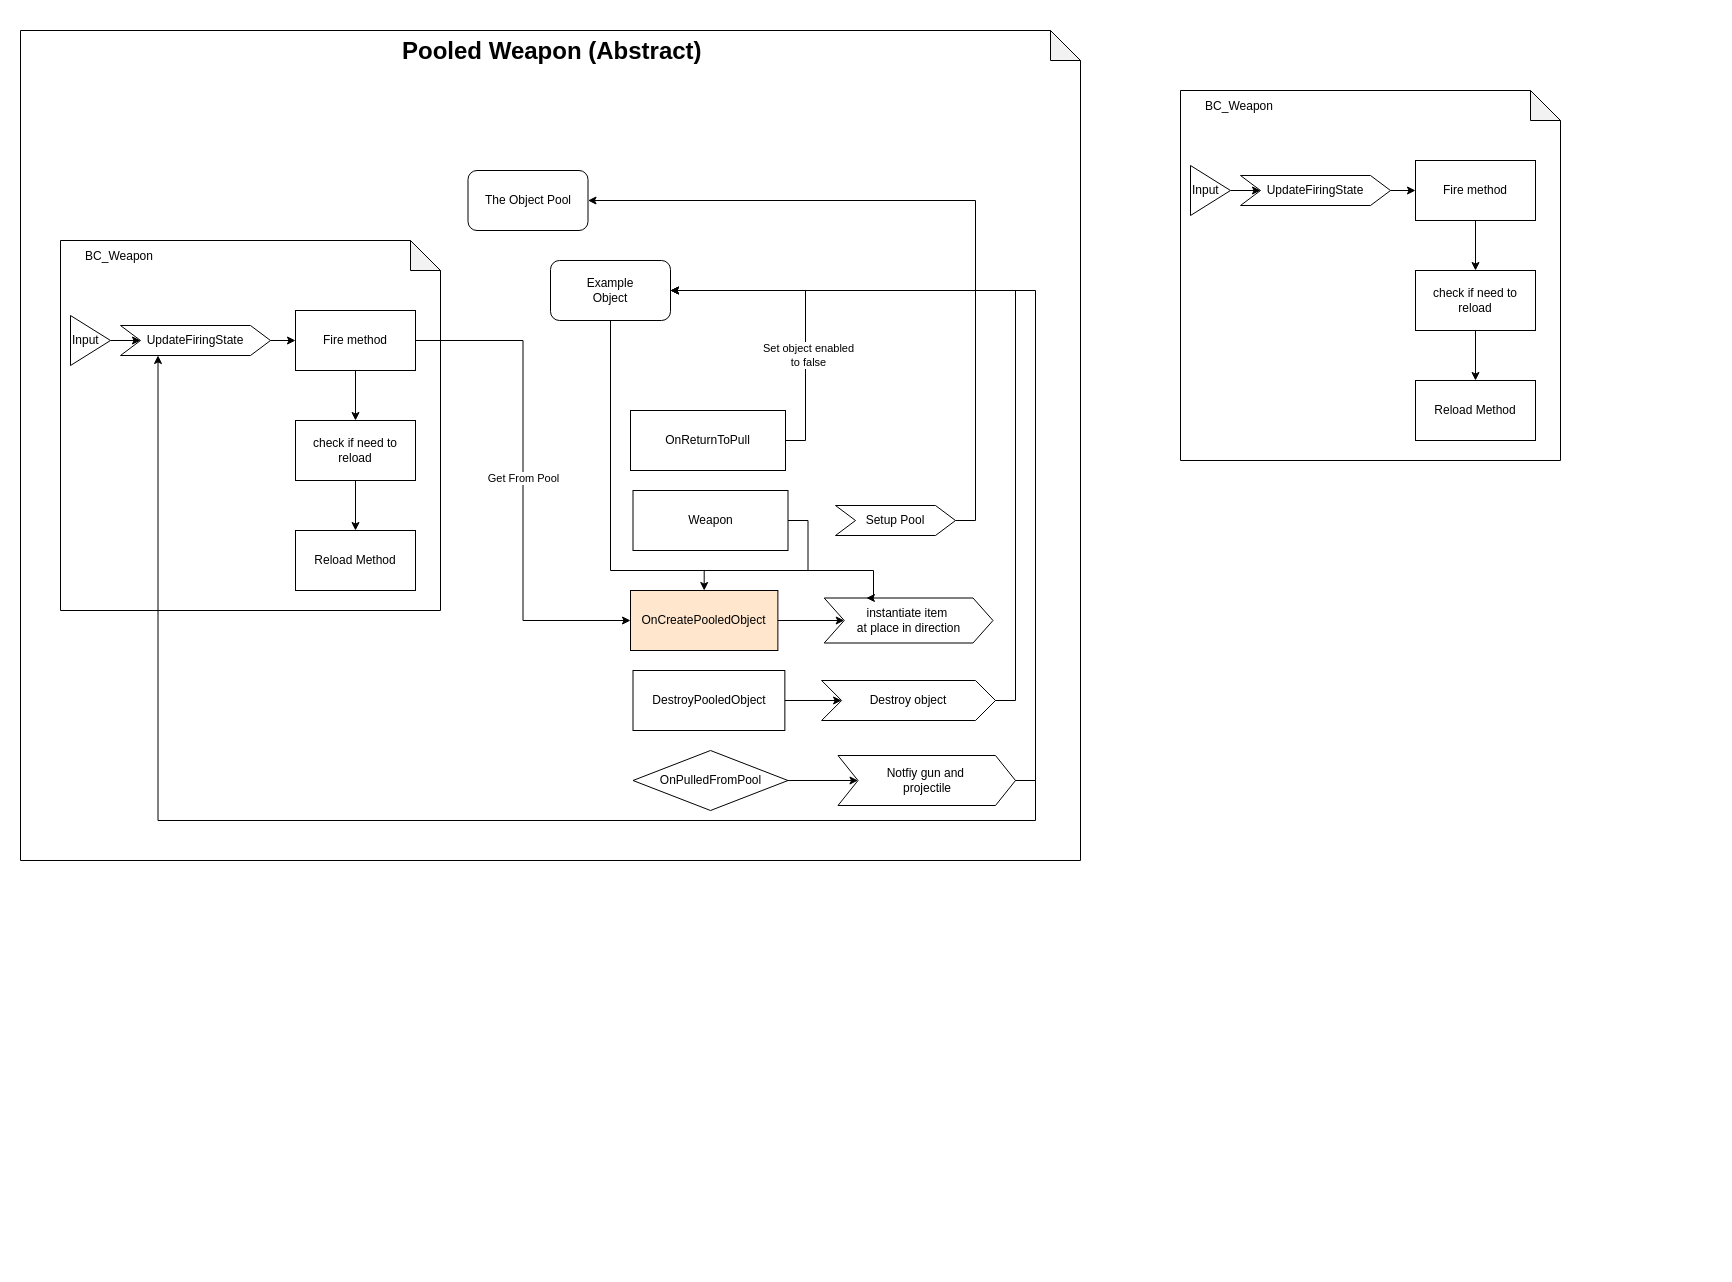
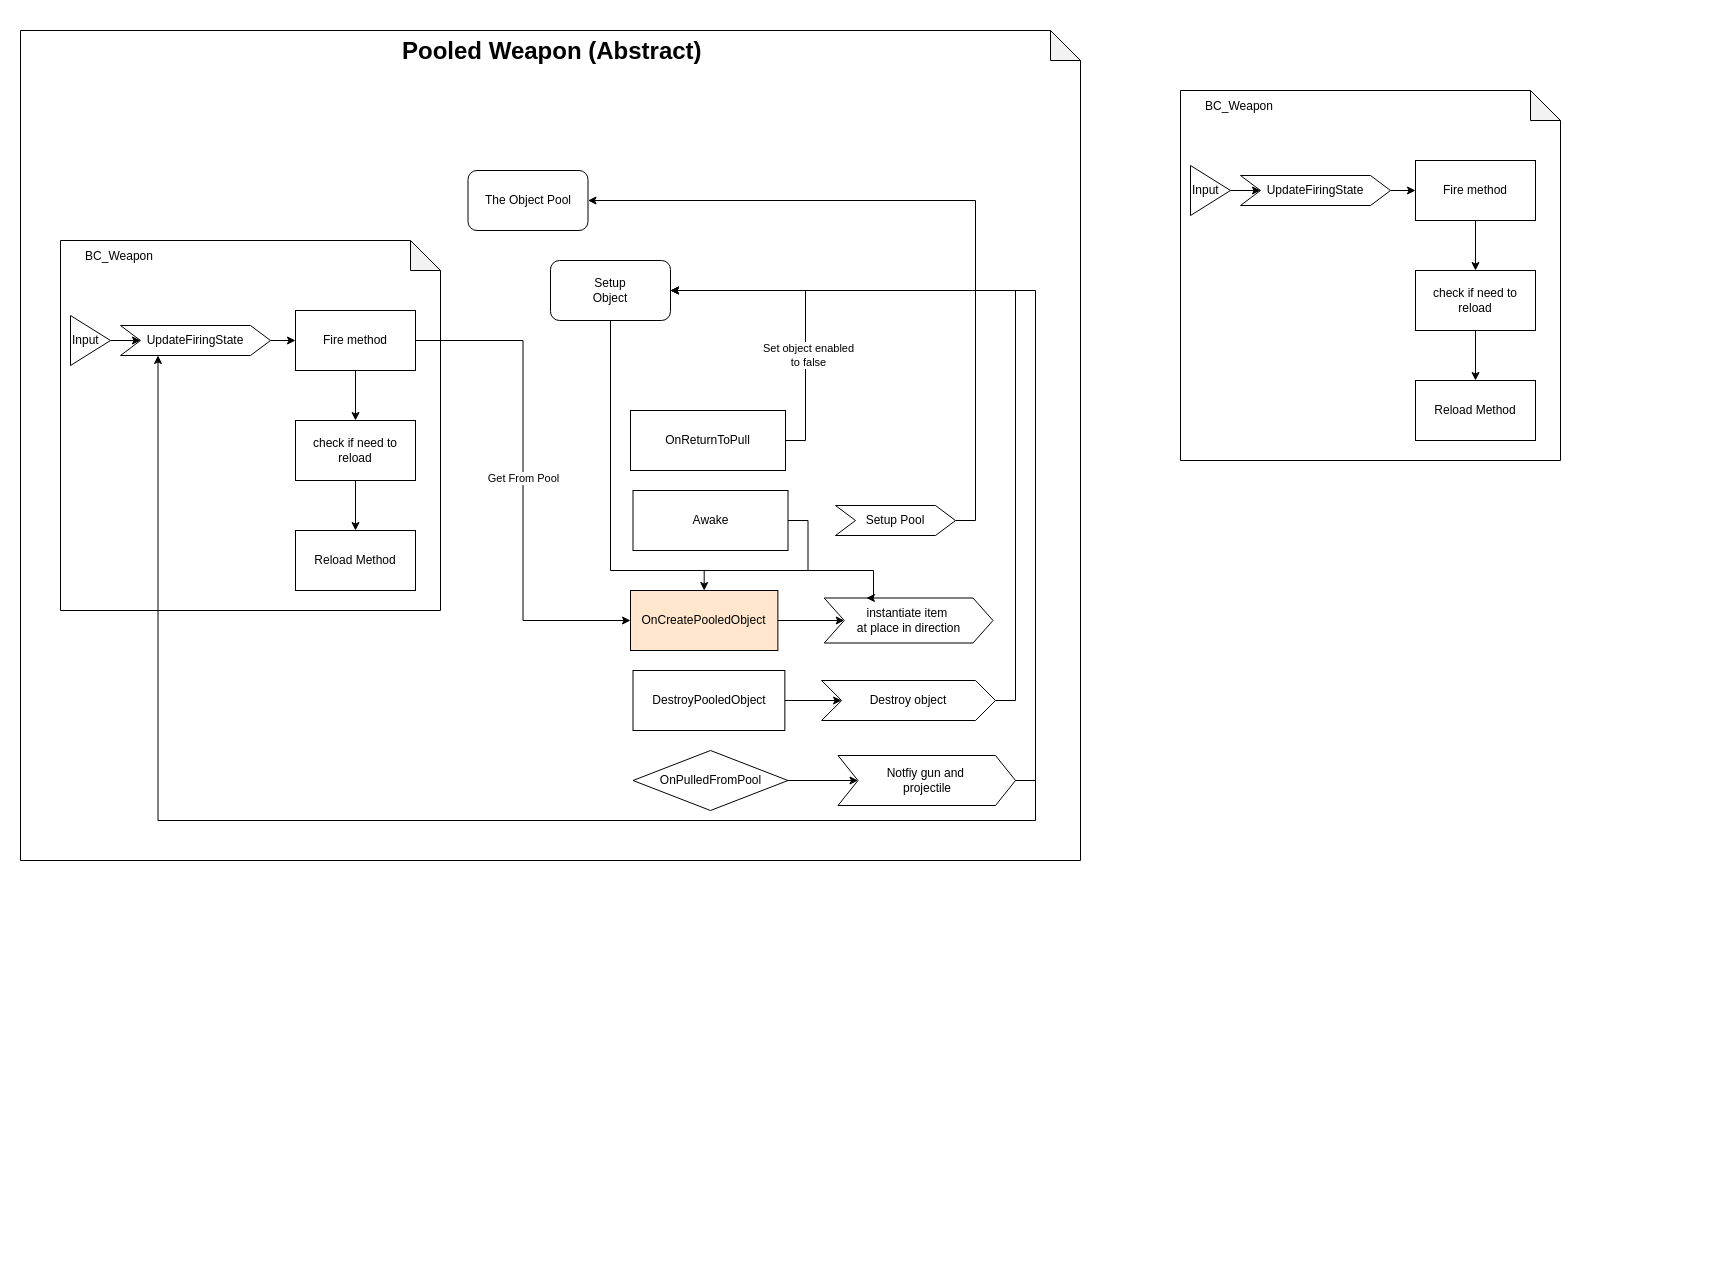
  <mxCell id="0" />
  <mxCell id="1" parent="0" />
  <mxCell id="2" value="" style="group" vertex="1" connectable="0" parent="1"><mxGeometry x="400" y="30" width="1310" height="1230" as="geometry" /></mxCell>
  <mxCell id="3" value="" style="shape=note;whiteSpace=wrap;html=1;backgroundOutline=1;darkOpacity=0.05;" vertex="1" parent="2"><mxGeometry x="-380" width="1060" height="830" as="geometry" /></mxCell>
  <mxCell id="4" value="&lt;h1 style=&quot;margin-top: 0px;&quot;&gt;Pooled Weapon (Abstract)&lt;/h1&gt;" style="text;html=1;whiteSpace=wrap;overflow=hidden;rounded=0;" vertex="1" parent="2"><mxGeometry width="380" height="120" as="geometry" /></mxCell>
  <mxCell id="5" style="edgeStyle=orthogonalEdgeStyle;rounded=0;orthogonalLoop=1;jettySize=auto;html=1;exitX=1;exitY=0.5;exitDx=0;exitDy=0;entryX=1;entryY=0.5;entryDx=0;entryDy=0;" edge="1" parent="2" source="7" target="10"><mxGeometry relative="1" as="geometry" /></mxCell>
  <mxCell id="6" value="Set object enabled&lt;div&gt;to false&lt;/div&gt;" style="edgeLabel;html=1;align=center;verticalAlign=middle;resizable=0;points=[];" vertex="1" connectable="0" parent="5"><mxGeometry x="-0.312" y="-2" relative="1" as="geometry"><mxPoint y="-1" as="offset" /></mxGeometry></mxCell>
  <mxCell id="7" value="OnReturnToPull" style="rounded=0;whiteSpace=wrap;html=1;" vertex="1" parent="2"><mxGeometry x="230" y="380" width="155" height="60" as="geometry" /></mxCell>
  <mxCell id="8" value="" style="group" vertex="1" connectable="0" parent="2"><mxGeometry x="67.5" y="140" width="202.5" height="150" as="geometry" /></mxCell>
  <mxCell id="9" value="The Object Pool" style="rounded=1;whiteSpace=wrap;html=1;" vertex="1" parent="8"><mxGeometry width="120" height="60" as="geometry" /></mxCell>
- <mxCell id="10" value="Example&lt;div&gt;Object&lt;/div&gt;" style="rounded=1;whiteSpace=wrap;html=1;" vertex="1" parent="8"><mxGeometry x="82.5" y="90" width="120" height="60" as="geometry" /></mxCell>
+ <mxCell id="10" value="Setup&lt;div&gt;Object&lt;/div&gt;" style="rounded=1;whiteSpace=wrap;html=1;" vertex="1" parent="8"><mxGeometry x="82.5" y="90" width="120" height="60" as="geometry" /></mxCell>
  <mxCell id="11" style="edgeStyle=orthogonalEdgeStyle;rounded=0;orthogonalLoop=1;jettySize=auto;html=1;exitX=1;exitY=0.5;exitDx=0;exitDy=0;entryX=1;entryY=0.5;entryDx=0;entryDy=0;" edge="1" parent="2" source="26" target="9"><mxGeometry relative="1" as="geometry" /></mxCell>
  <mxCell id="12" value="" style="group" vertex="1" connectable="0" parent="2"><mxGeometry x="232.5" y="720" width="382.5" height="60" as="geometry" /></mxCell>
  <mxCell id="13" value="OnPulledFromPool" style="rhombus;whiteSpace=wrap;html=1;" vertex="1" parent="12"><mxGeometry width="155" height="60" as="geometry" /></mxCell>
  <mxCell id="14" value="Notfiy gun and&amp;nbsp;&lt;div&gt;projectile&lt;/div&gt;" style="shape=step;perimeter=stepPerimeter;whiteSpace=wrap;html=1;fixedSize=1;" vertex="1" parent="12"><mxGeometry x="205" y="5" width="177.5" height="50" as="geometry" /></mxCell>
  <mxCell id="15" style="edgeStyle=orthogonalEdgeStyle;rounded=0;orthogonalLoop=1;jettySize=auto;html=1;exitX=1;exitY=0.5;exitDx=0;exitDy=0;entryX=0;entryY=0.5;entryDx=0;entryDy=0;" edge="1" parent="12" source="13" target="14"><mxGeometry relative="1" as="geometry" /></mxCell>
  <mxCell id="16" value="" style="group" vertex="1" connectable="0" parent="2"><mxGeometry x="232.5" y="640" width="362.5" height="60" as="geometry" /></mxCell>
  <mxCell id="17" value="DestroyPooledObject" style="rounded=0;whiteSpace=wrap;html=1;" vertex="1" parent="16"><mxGeometry width="151.858" height="60" as="geometry" /></mxCell>
  <mxCell id="18" value="Destroy object" style="shape=step;perimeter=stepPerimeter;whiteSpace=wrap;html=1;fixedSize=1;" vertex="1" parent="16"><mxGeometry x="188.598" y="10" width="173.902" height="40" as="geometry" /></mxCell>
  <mxCell id="19" style="edgeStyle=orthogonalEdgeStyle;rounded=0;orthogonalLoop=1;jettySize=auto;html=1;exitX=1;exitY=0.5;exitDx=0;exitDy=0;entryX=0;entryY=0.5;entryDx=0;entryDy=0;" edge="1" parent="16" source="17" target="18"><mxGeometry relative="1" as="geometry" /></mxCell>
  <mxCell id="20" value="" style="group" vertex="1" connectable="0" parent="2"><mxGeometry x="230" y="560" width="362.5" height="60" as="geometry" /></mxCell>
  <mxCell id="21" value="OnCreatePooledObject" style="rounded=0;whiteSpace=wrap;html=1;fillColor=#ffe6cc;" vertex="1" parent="20"><mxGeometry width="147.377" height="60" as="geometry" /></mxCell>
  <mxCell id="22" value="instantiate item&amp;nbsp;&lt;div&gt;at place in direction&lt;/div&gt;" style="shape=step;perimeter=stepPerimeter;whiteSpace=wrap;html=1;fixedSize=1;" vertex="1" parent="20"><mxGeometry x="193.73" y="7.5" width="168.77" height="45" as="geometry" /></mxCell>
  <mxCell id="23" style="edgeStyle=orthogonalEdgeStyle;rounded=0;orthogonalLoop=1;jettySize=auto;html=1;exitX=1;exitY=0.5;exitDx=0;exitDy=0;entryX=0;entryY=0.5;entryDx=0;entryDy=0;" edge="1" parent="20" source="21" target="22"><mxGeometry relative="1" as="geometry" /></mxCell>
  <mxCell id="24" value="" style="group" vertex="1" connectable="0" parent="2"><mxGeometry x="232.5" y="460" width="322.5" height="60" as="geometry" /></mxCell>
- <mxCell id="25" value="Weapon" style="rounded=0;whiteSpace=wrap;html=1;" vertex="1" parent="24"><mxGeometry width="155" height="60" as="geometry" /></mxCell>
+ <mxCell id="25" value="Awake" style="rounded=0;whiteSpace=wrap;html=1;" vertex="1" parent="24"><mxGeometry width="155" height="60" as="geometry" /></mxCell>
  <mxCell id="26" value="Setup Pool" style="shape=step;perimeter=stepPerimeter;whiteSpace=wrap;html=1;fixedSize=1;" vertex="1" parent="24"><mxGeometry x="202.5" y="15" width="120" height="30" as="geometry" /></mxCell>
  <mxCell id="27" style="edgeStyle=orthogonalEdgeStyle;rounded=0;orthogonalLoop=1;jettySize=auto;html=1;exitX=1;exitY=0.5;exitDx=0;exitDy=0;" edge="1" parent="24" source="25" target="21"><mxGeometry relative="1" as="geometry" /></mxCell>
  <mxCell id="28" style="edgeStyle=orthogonalEdgeStyle;rounded=0;orthogonalLoop=1;jettySize=auto;html=1;exitX=0.5;exitY=1;exitDx=0;exitDy=0;entryX=0.25;entryY=0;entryDx=0;entryDy=0;" edge="1" parent="2" source="10" target="22"><mxGeometry relative="1" as="geometry"><Array as="points"><mxPoint x="210" y="540" /><mxPoint x="473" y="540" /><mxPoint x="473" y="568" /></Array></mxGeometry></mxCell>
  <mxCell id="29" style="edgeStyle=orthogonalEdgeStyle;rounded=0;orthogonalLoop=1;jettySize=auto;html=1;exitX=1;exitY=0.5;exitDx=0;exitDy=0;entryX=1;entryY=0.5;entryDx=0;entryDy=0;" edge="1" parent="2" source="18" target="10"><mxGeometry relative="1" as="geometry" /></mxCell>
  <mxCell id="30" style="edgeStyle=orthogonalEdgeStyle;rounded=0;orthogonalLoop=1;jettySize=auto;html=1;exitX=1;exitY=0.5;exitDx=0;exitDy=0;entryX=1;entryY=0.5;entryDx=0;entryDy=0;" edge="1" parent="2" source="14" target="10"><mxGeometry relative="1" as="geometry" /></mxCell>
  <mxCell id="31" value="" style="group" vertex="1" connectable="0" parent="2"><mxGeometry x="-340" y="140" width="530" height="530" as="geometry" /></mxCell>
  <mxCell id="32" value="" style="group" vertex="1" connectable="0" parent="31"><mxGeometry y="70" width="380" height="370" as="geometry" /></mxCell>
  <mxCell id="33" value="" style="shape=note;whiteSpace=wrap;html=1;backgroundOutline=1;darkOpacity=0.05;" vertex="1" parent="32"><mxGeometry width="380" height="370" as="geometry" /></mxCell>
  <mxCell id="34" value="" style="group" vertex="1" connectable="0" parent="32"><mxGeometry width="380" height="370" as="geometry" /></mxCell>
  <mxCell id="35" value="BC_Weapon" style="text;html=1;align=center;verticalAlign=middle;whiteSpace=wrap;rounded=0;" vertex="1" parent="34"><mxGeometry width="117.931" height="31.714" as="geometry" /></mxCell>
  <mxCell id="36" value="UpdateFiringState" style="shape=step;perimeter=stepPerimeter;whiteSpace=wrap;html=1;fixedSize=1;align=center;" vertex="1" parent="34"><mxGeometry x="60" y="85" width="150" height="30" as="geometry" /></mxCell>
  <mxCell id="37" style="edgeStyle=orthogonalEdgeStyle;rounded=0;orthogonalLoop=1;jettySize=auto;html=1;exitX=1;exitY=0.5;exitDx=0;exitDy=0;entryX=0;entryY=0.5;entryDx=0;entryDy=0;" edge="1" parent="32" source="38" target="36"><mxGeometry relative="1" as="geometry" /></mxCell>
  <mxCell id="38" value="Input" style="triangle;whiteSpace=wrap;html=1;align=left;" vertex="1" parent="32"><mxGeometry x="10" y="75" width="40" height="50" as="geometry" /></mxCell>
  <mxCell id="39" style="edgeStyle=orthogonalEdgeStyle;rounded=0;orthogonalLoop=1;jettySize=auto;html=1;exitX=0.5;exitY=1;exitDx=0;exitDy=0;entryX=0.5;entryY=0;entryDx=0;entryDy=0;" edge="1" parent="32" source="40" target="43"><mxGeometry relative="1" as="geometry" /></mxCell>
  <mxCell id="40" value="Fire method" style="rounded=0;whiteSpace=wrap;html=1;" vertex="1" parent="32"><mxGeometry x="235" y="70" width="120" height="60" as="geometry" /></mxCell>
  <mxCell id="41" value="Reload Method" style="rounded=0;whiteSpace=wrap;html=1;" vertex="1" parent="32"><mxGeometry x="235" y="290" width="120" height="60" as="geometry" /></mxCell>
  <mxCell id="42" style="edgeStyle=orthogonalEdgeStyle;rounded=0;orthogonalLoop=1;jettySize=auto;html=1;exitX=0.5;exitY=1;exitDx=0;exitDy=0;" edge="1" parent="32" source="43" target="41"><mxGeometry relative="1" as="geometry" /></mxCell>
  <mxCell id="43" value="check if need to reload" style="rounded=0;whiteSpace=wrap;html=1;" vertex="1" parent="32"><mxGeometry x="235" y="180" width="120" height="60" as="geometry" /></mxCell>
  <mxCell id="44" style="edgeStyle=orthogonalEdgeStyle;rounded=0;orthogonalLoop=1;jettySize=auto;html=1;exitX=1;exitY=0.5;exitDx=0;exitDy=0;entryX=0;entryY=0.5;entryDx=0;entryDy=0;" edge="1" parent="32" source="36" target="40"><mxGeometry relative="1" as="geometry" /></mxCell>
  <mxCell id="45" style="edgeStyle=orthogonalEdgeStyle;rounded=0;orthogonalLoop=1;jettySize=auto;html=1;exitX=1;exitY=0.5;exitDx=0;exitDy=0;entryX=0;entryY=0.5;entryDx=0;entryDy=0;" edge="1" parent="2" source="40" target="21"><mxGeometry relative="1" as="geometry" /></mxCell>
  <mxCell id="46" value="Get From Pool" style="edgeLabel;html=1;align=center;verticalAlign=middle;resizable=0;points=[];" vertex="1" connectable="0" parent="45"><mxGeometry x="-0.011" relative="1" as="geometry"><mxPoint as="offset" /></mxGeometry></mxCell>
  <mxCell id="47" style="edgeStyle=orthogonalEdgeStyle;rounded=0;orthogonalLoop=1;jettySize=auto;html=1;exitX=1;exitY=0.5;exitDx=0;exitDy=0;entryX=0.25;entryY=1;entryDx=0;entryDy=0;" edge="1" parent="2" source="14" target="36"><mxGeometry relative="1" as="geometry"><Array as="points"><mxPoint x="635" y="750" /><mxPoint x="635" y="790" /><mxPoint x="-242" y="790" /></Array></mxGeometry></mxCell>
  <mxCell id="48" value="" style="group" vertex="1" connectable="0" parent="2"><mxGeometry x="780" y="-10" width="530" height="530" as="geometry" /></mxCell>
  <mxCell id="49" value="" style="group" vertex="1" connectable="0" parent="48"><mxGeometry y="70" width="380" height="370" as="geometry" /></mxCell>
  <mxCell id="50" value="" style="shape=note;whiteSpace=wrap;html=1;backgroundOutline=1;darkOpacity=0.05;" vertex="1" parent="49"><mxGeometry width="380" height="370" as="geometry" /></mxCell>
  <mxCell id="51" value="" style="group" vertex="1" connectable="0" parent="49"><mxGeometry width="380" height="370" as="geometry" /></mxCell>
  <mxCell id="52" value="BC_Weapon" style="text;html=1;align=center;verticalAlign=middle;whiteSpace=wrap;rounded=0;" vertex="1" parent="51"><mxGeometry width="117.931" height="31.714" as="geometry" /></mxCell>
  <mxCell id="53" value="UpdateFiringState" style="shape=step;perimeter=stepPerimeter;whiteSpace=wrap;html=1;fixedSize=1;align=center;" vertex="1" parent="51"><mxGeometry x="60" y="85" width="150" height="30" as="geometry" /></mxCell>
  <mxCell id="54" style="edgeStyle=orthogonalEdgeStyle;rounded=0;orthogonalLoop=1;jettySize=auto;html=1;exitX=1;exitY=0.5;exitDx=0;exitDy=0;entryX=0;entryY=0.5;entryDx=0;entryDy=0;" edge="1" parent="49" source="55" target="53"><mxGeometry relative="1" as="geometry" /></mxCell>
  <mxCell id="55" value="Input" style="triangle;whiteSpace=wrap;html=1;align=left;" vertex="1" parent="49"><mxGeometry x="10" y="75" width="40" height="50" as="geometry" /></mxCell>
  <mxCell id="56" style="edgeStyle=orthogonalEdgeStyle;rounded=0;orthogonalLoop=1;jettySize=auto;html=1;exitX=0.5;exitY=1;exitDx=0;exitDy=0;entryX=0.5;entryY=0;entryDx=0;entryDy=0;" edge="1" parent="49" source="57" target="60"><mxGeometry relative="1" as="geometry" /></mxCell>
  <mxCell id="57" value="Fire method" style="rounded=0;whiteSpace=wrap;html=1;" vertex="1" parent="49"><mxGeometry x="235" y="70" width="120" height="60" as="geometry" /></mxCell>
  <mxCell id="58" value="Reload Method" style="rounded=0;whiteSpace=wrap;html=1;" vertex="1" parent="49"><mxGeometry x="235" y="290" width="120" height="60" as="geometry" /></mxCell>
  <mxCell id="59" style="edgeStyle=orthogonalEdgeStyle;rounded=0;orthogonalLoop=1;jettySize=auto;html=1;exitX=0.5;exitY=1;exitDx=0;exitDy=0;" edge="1" parent="49" source="60" target="58"><mxGeometry relative="1" as="geometry" /></mxCell>
  <mxCell id="60" value="check if need to reload" style="rounded=0;whiteSpace=wrap;html=1;" vertex="1" parent="49"><mxGeometry x="235" y="180" width="120" height="60" as="geometry" /></mxCell>
  <mxCell id="61" style="edgeStyle=orthogonalEdgeStyle;rounded=0;orthogonalLoop=1;jettySize=auto;html=1;exitX=1;exitY=0.5;exitDx=0;exitDy=0;entryX=0;entryY=0.5;entryDx=0;entryDy=0;" edge="1" parent="49" source="53" target="57"><mxGeometry relative="1" as="geometry" /></mxCell>
